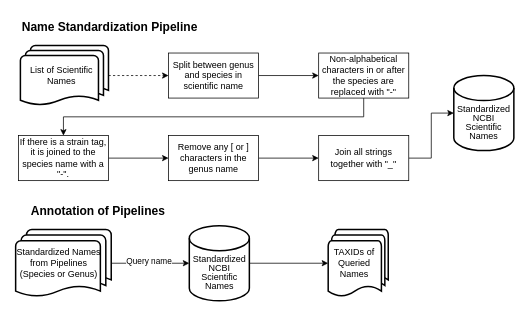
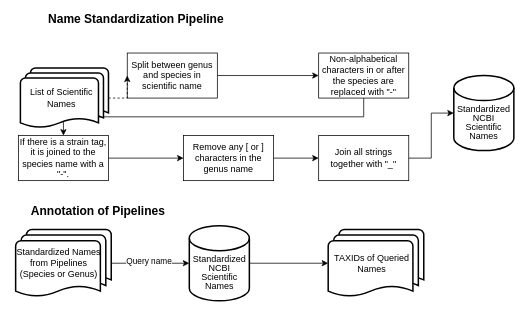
  <mxCell id="0" />
  <mxCell id="1" parent="0" />
  <mxCell id="2" style="edgeStyle=orthogonalEdgeStyle;rounded=0;orthogonalLoop=1;jettySize=auto;html=1;exitX=1;exitY=0.5;exitDx=0;exitDy=0;" parent="1" source="3" target="5" edge="1"><mxGeometry relative="1" as="geometry" /></mxCell>
- <mxCell id="3" value="Split between genus and species in scientific name" style="rounded=0;whiteSpace=wrap;html=1;" parent="1" vertex="1"><mxGeometry x="224" y="70" width="120" height="60" as="geometry" /></mxCell>
+ <mxCell id="3" value="Split between genus and species in scientific name" style="rounded=0;whiteSpace=wrap;html=1;" parent="1" vertex="1"><mxGeometry x="169" y="70" width="120" height="60" as="geometry" /></mxCell>
  <mxCell id="4" style="edgeStyle=orthogonalEdgeStyle;rounded=0;orthogonalLoop=1;jettySize=auto;html=1;exitX=0.5;exitY=1;exitDx=0;exitDy=0;entryX=0.5;entryY=0;entryDx=0;entryDy=0;" parent="1" source="5" target="7" edge="1"><mxGeometry relative="1" as="geometry" /></mxCell>
  <mxCell id="5" value="Non-alphabetical characters in or after the species are replaced with &quot;-&quot;" style="rounded=0;whiteSpace=wrap;html=1;" parent="1" vertex="1"><mxGeometry x="424" y="70" width="120" height="60" as="geometry" /></mxCell>
  <mxCell id="6" style="edgeStyle=orthogonalEdgeStyle;rounded=0;orthogonalLoop=1;jettySize=auto;html=1;exitX=1;exitY=0.5;exitDx=0;exitDy=0;" parent="1" source="7" target="9" edge="1"><mxGeometry relative="1" as="geometry" /></mxCell>
  <mxCell id="7" value="If there is a strain tag, it is joined to the species name with a &quot;-&quot;." style="rounded=0;whiteSpace=wrap;html=1;" parent="1" vertex="1"><mxGeometry x="24" y="180" width="120" height="60" as="geometry" /></mxCell>
  <mxCell id="8" value="" style="edgeStyle=orthogonalEdgeStyle;rounded=0;orthogonalLoop=1;jettySize=auto;html=1;" parent="1" source="9" target="11" edge="1"><mxGeometry relative="1" as="geometry" /></mxCell>
- <mxCell id="9" value="Remove any [ or ] characters in the genus name" style="rounded=0;whiteSpace=wrap;html=1;" parent="1" vertex="1"><mxGeometry x="224" y="180" width="120" height="60" as="geometry" /></mxCell>
+ <mxCell id="9" value="Remove any [ or ] characters in the genus name" style="rounded=0;whiteSpace=wrap;html=1;" parent="1" vertex="1"><mxGeometry x="244" y="180" width="120" height="60" as="geometry" /></mxCell>
  <mxCell id="10" style="edgeStyle=orthogonalEdgeStyle;rounded=0;orthogonalLoop=1;jettySize=auto;html=1;exitX=1;exitY=0.5;exitDx=0;exitDy=0;entryX=0;entryY=0.5;entryDx=0;entryDy=0;entryPerimeter=0;" parent="1" source="11" target="14" edge="1"><mxGeometry relative="1" as="geometry" /></mxCell>
  <mxCell id="11" value="Join all strings together with &quot;_&quot;" style="rounded=0;whiteSpace=wrap;html=1;" parent="1" vertex="1"><mxGeometry x="424" y="180" width="120" height="60" as="geometry" /></mxCell>
  <mxCell id="12" style="edgeStyle=orthogonalEdgeStyle;rounded=0;orthogonalLoop=1;jettySize=auto;html=1;exitX=1;exitY=0.5;exitDx=0;exitDy=0;exitPerimeter=0;entryX=0;entryY=0.5;entryDx=0;entryDy=0;dashed=1;" parent="1" source="13" target="3" edge="1"><mxGeometry relative="1" as="geometry" /></mxCell>
- <mxCell id="13" value="List of Scientific Names" style="strokeWidth=2;html=1;shape=mxgraph.flowchart.multi-document;whiteSpace=wrap;spacingRight=8;" parent="1" vertex="1"><mxGeometry x="26.67" y="60" width="117.33" height="80" as="geometry" /></mxCell>
+ <mxCell id="13" value="List of Scientific Names" style="strokeWidth=2;html=1;shape=mxgraph.flowchart.multi-document;whiteSpace=wrap;spacingRight=8;" parent="1" vertex="1"><mxGeometry x="26.67" y="90" width="117.33" height="80" as="geometry" /></mxCell>
  <mxCell id="14" value="&lt;p style=&quot;line-height: 100%;&quot;&gt;Standardized&lt;br&gt;NCBI Scientific Names&lt;/p&gt;" style="strokeWidth=2;html=1;shape=mxgraph.flowchart.database;whiteSpace=wrap;spacingTop=24;" parent="1" vertex="1"><mxGeometry x="604" y="100" width="80" height="100" as="geometry" /></mxCell>
  <mxCell id="15" style="edgeStyle=orthogonalEdgeStyle;rounded=0;orthogonalLoop=1;jettySize=auto;html=1;exitX=1;exitY=0.5;exitDx=0;exitDy=0;exitPerimeter=0;entryX=0;entryY=0.5;entryDx=0;entryDy=0;entryPerimeter=0;" edge="1" parent="1" source="16" target="20"><mxGeometry relative="1" as="geometry" /></mxCell>
  <mxCell id="16" value="&lt;p style=&quot;line-height: 100%;&quot;&gt;Standardized&lt;br&gt;NCBI Scientific Names&lt;/p&gt;" style="strokeWidth=2;html=1;shape=mxgraph.flowchart.database;whiteSpace=wrap;spacingTop=24;" vertex="1" parent="1"><mxGeometry x="251.67" y="300" width="80" height="100" as="geometry" /></mxCell>
  <mxCell id="17" style="edgeStyle=orthogonalEdgeStyle;rounded=0;orthogonalLoop=1;jettySize=auto;html=1;exitX=1;exitY=0.5;exitDx=0;exitDy=0;exitPerimeter=0;entryX=0;entryY=0.5;entryDx=0;entryDy=0;entryPerimeter=0;" edge="1" parent="1" source="19" target="16"><mxGeometry relative="1" as="geometry" /></mxCell>
  <mxCell id="18" value="Query name" style="edgeLabel;html=1;align=center;verticalAlign=middle;resizable=0;points=[];" vertex="1" connectable="0" parent="17"><mxGeometry x="0.036" y="4" relative="1" as="geometry"><mxPoint x="-4" as="offset" /></mxGeometry></mxCell>
  <mxCell id="19" value="Standardized Names from Pipelines (Species or Genus)" style="strokeWidth=2;html=1;shape=mxgraph.flowchart.multi-document;whiteSpace=wrap;align=center;spacingRight=11;" vertex="1" parent="1"><mxGeometry x="20.34" y="305" width="127.33" height="90" as="geometry" /></mxCell>
- <mxCell id="20" value="TAXIDs of Queried Names" style="strokeWidth=2;html=1;shape=mxgraph.flowchart.multi-document;whiteSpace=wrap;align=center;spacingRight=11;" vertex="1" parent="1"><mxGeometry x="436.67" y="305" width="80" height="90" as="geometry" /></mxCell>
+ <mxCell id="20" value="TAXIDs of Queried Names" style="strokeWidth=2;html=1;shape=mxgraph.flowchart.multi-document;whiteSpace=wrap;align=center;spacingRight=11;" vertex="1" parent="1"><mxGeometry x="436.67" y="305" width="127.33" height="90" as="geometry" /></mxCell>
  <mxCell id="21" value="Annotation of Pipelines" style="text;html=1;strokeColor=none;fillColor=none;align=left;verticalAlign=middle;whiteSpace=wrap;rounded=0;fontStyle=1;fontSize=16;" vertex="1" parent="1"><mxGeometry x="39" y="265" width="200" height="30" as="geometry" /></mxCell>
- <mxCell id="22" value="Name Standardization Pipeline" style="text;html=1;strokeColor=none;fillColor=none;align=left;verticalAlign=middle;whiteSpace=wrap;rounded=0;fontStyle=1;fontSize=16;" vertex="1" parent="1"><mxGeometry x="26.67" y="20" width="237.33" height="30" as="geometry" /></mxCell>
+ <mxCell id="22" value="Name Standardization Pipeline" style="text;html=1;strokeColor=none;fillColor=none;align=left;verticalAlign=middle;whiteSpace=wrap;rounded=0;fontStyle=1;fontSize=16;" vertex="1" parent="1"><mxGeometry x="61.67" y="10" width="237.33" height="30" as="geometry" /></mxCell>
